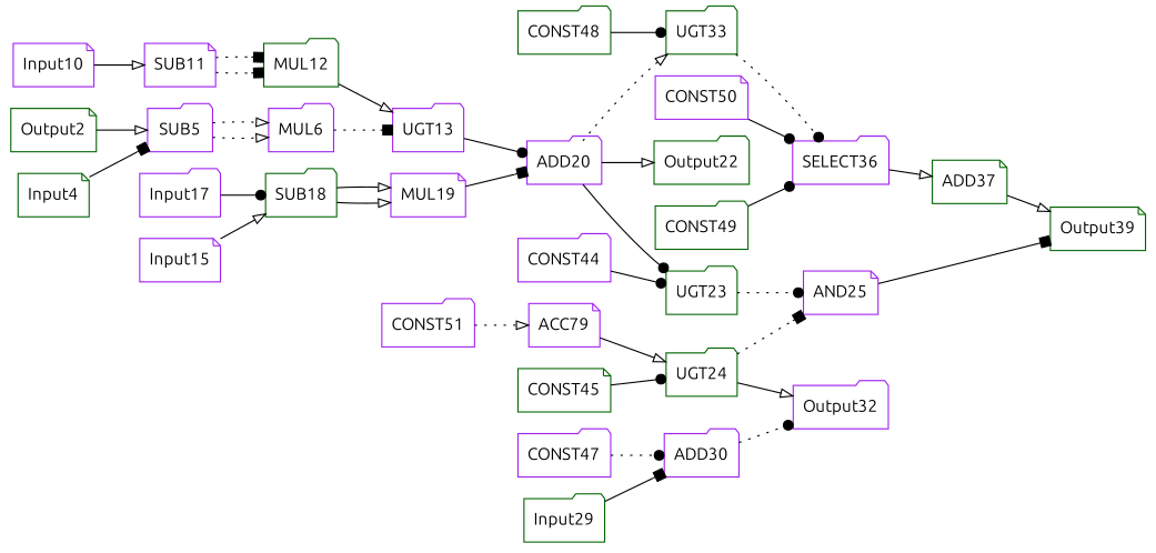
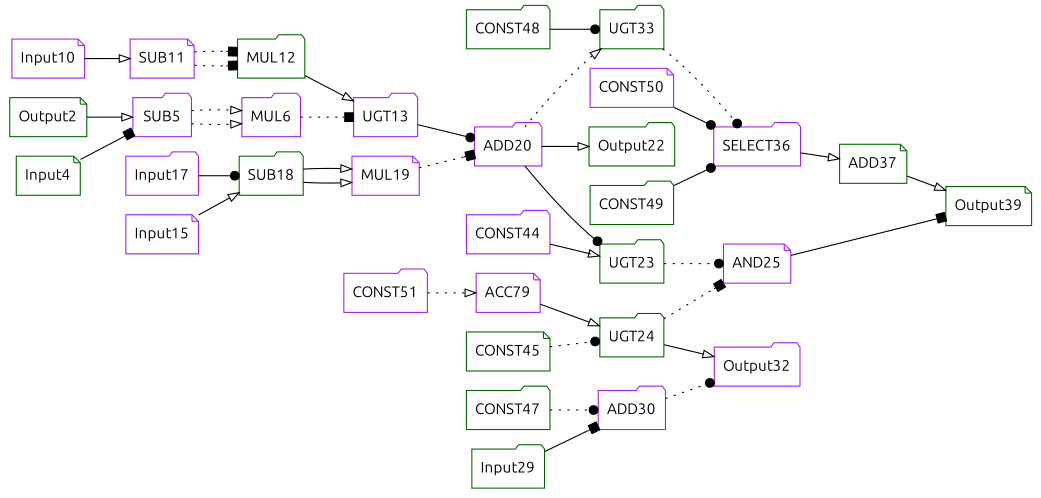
  digraph {
    fontname=Ubuntu
    rankdir=LR
    node [color=purple fontname=Ubuntu opcode=const shape=folder]
    edge [arrowhead=onormal fontname=Ubuntu operand=0 style=solid]
    n1 [color=darkgreen label=Output2 offset="0, 0" opcode=input pattern="4, 16" ref_name=acceleration_x shape=note]
    SUB5 [opcode=sub]
    MUL6 [opcode=mul]
    Input4 [color=darkgreen offset="0, 0" opcode=input pattern="4, 16" ref_name=acc_avg_x shape=note]
    n5 [label=UGT13 opcode=add]
    ADD20 [opcode=add]
    SUB11 [opcode=sub shape=note]
    MUL12 [color=darkgreen opcode=mul]
    Input10 [offset="0, 0" opcode=input pattern="4, 16" ref_name=acc_avg_y shape=note]
    Output22 [color=darkgreen offset="0, 0" opcode=output pattern="4, 16" ref_name=acc_vector]
    UGT23 [color=darkgreen opcode=UGT]
    UGT33 [color=darkgreen opcode=UGT]
    Input15 [offset="0, 0" opcode=input pattern="4, 16" ref_name=acceleration_z shape=note]
    SUB18 [color=darkgreen opcode=sub]
    MUL19 [opcode=mul shape=note]
    Input17 [offset="0, 0" opcode=input pattern="4, 16" ref_name=acc_avg_z]
    AND25 [opcode=and shape=note]
    SELECT36 [opcode=sel]
    Output39 [color=darkgreen offset="0, 0" opcode=output pattern="4, 16" ref_name=km shape=note]
    UGT24 [color=darkgreen opcode=UGT]
    Output32 [offset="0, 0" opcode=output pattern="4, 16" ref_name=step]
    Input29 [color=darkgreen offset="0, -4" opcode=input pattern="4, 16" ref_name=step]
    ADD30 [opcode=add]
    ADD37 [color=darkgreen opcode=add shape=note]
    CONST44 [value=15]
    CONST45 [color=darkgreen shape=note value=1]
-   CONST47 [value=2]
+   CONST47 [color=darkgreen value=2]
    CONST48 [color=darkgreen value=100]
    CONST49 [color=darkgreen value=2]
    CONST50 [shape=note value=1]
    CONST51 [value=1]
    ACC79 [acc_first=0 acc_params="0, 16, 1, 1" opcode=acc shape=note]
    n1 -> SUB5
    SUB5 -> MUL6 [style=dotted]
    SUB5 -> MUL6 [operand=1 style=dotted]
    MUL6 -> n5 [arrowhead=box operand=1 style=dotted]
    Input4 -> SUB5 [arrowhead=box operand=1]
    n5 -> ADD20 [arrowhead=dot]
    ADD20 -> Output22
    ADD20 -> UGT23 [arrowhead=dot]
    ADD20 -> UGT33 [style=dotted]
    SUB11 -> MUL12 [arrowhead=box style=dotted]
    SUB11 -> MUL12 [arrowhead=box operand=1 style=dotted]
    MUL12 -> n5
    Input10 -> SUB11 [operand=1]
    UGT23 -> AND25 [arrowhead=dot operand=1 style=dotted]
    UGT33 -> SELECT36 [arrowhead=dot operand=2 style=dotted]
    Input15 -> SUB18
    SUB18 -> MUL19
    SUB18 -> MUL19 [operand=1]
-   MUL19 -> ADD20 [arrowhead=box operand=1]
+   MUL19 -> ADD20 [arrowhead=box operand=1 style=dotted]
    Input17 -> SUB18 [arrowhead=dot operand=1]
    AND25 -> Output39 [arrowhead=box]
    SELECT36 -> ADD37 [operand=1]
    UGT24 -> AND25 [arrowhead=box style=dotted]
    UGT24 -> Output32
    Input29 -> ADD30 [arrowhead=box]
    ADD30 -> Output32 [arrowhead=dot style=dotted]
    ADD37 -> Output39
-   CONST44 -> UGT23 [arrowhead=dot operand=1]
-   CONST45 -> UGT24 [arrowhead=dot operand=1]
+   CONST44 -> UGT23 [operand=1]
+   CONST45 -> UGT24 [arrowhead=dot operand=1 style=dotted]
    CONST47 -> ADD30 [arrowhead=dot operand=1 style=dotted]
    CONST48 -> UGT33 [arrowhead=dot operand=1]
    CONST49 -> SELECT36 [arrowhead=dot operand=1]
    CONST50 -> SELECT36 [arrowhead=dot operand=2]
    CONST51 -> ACC79 [style=dotted]
    ACC79 -> UGT24
  }
